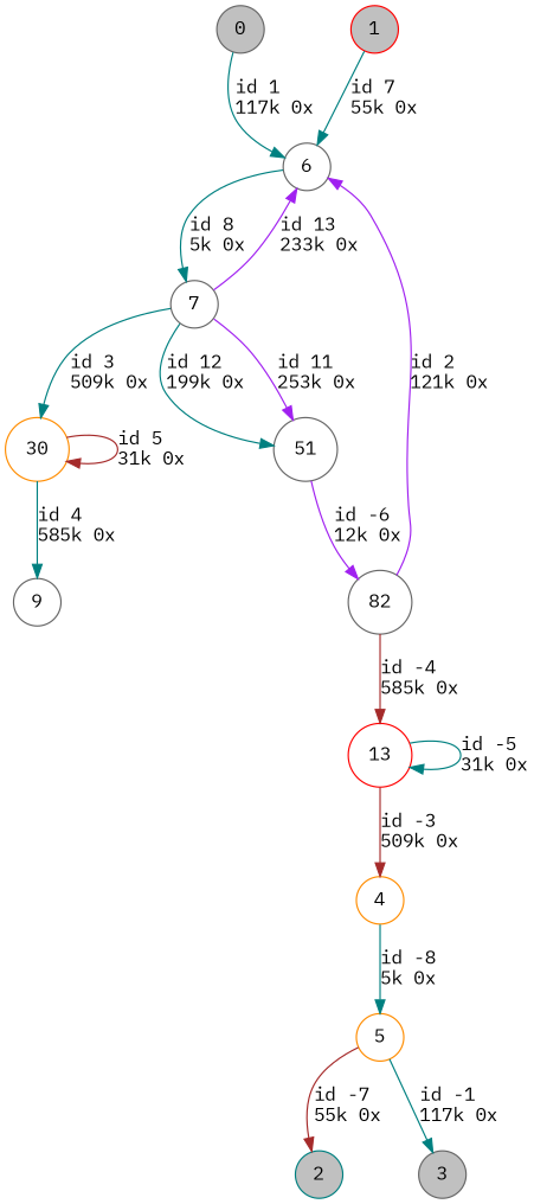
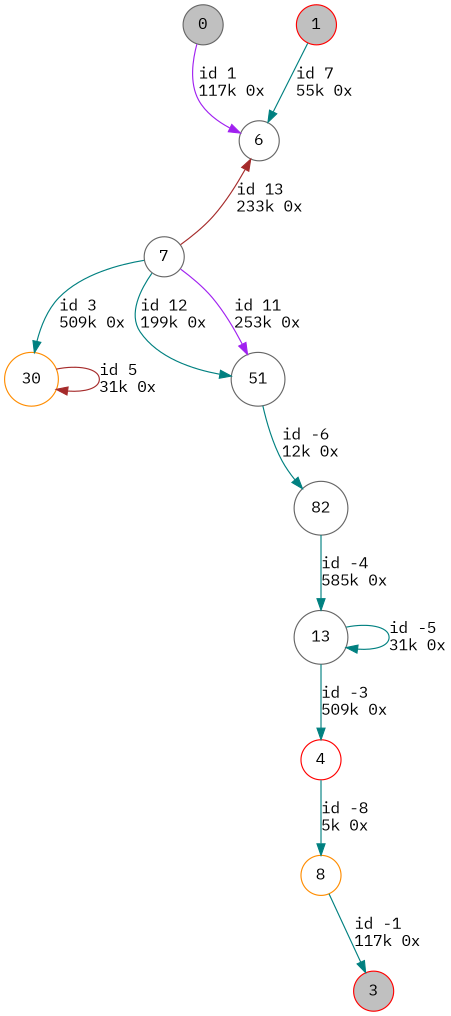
  digraph {
    fontname="IBM Plex Mono"
    nodesep=0.5
    node [color=gray40 fontname="IBM Plex Mono" shape=circle]
    edge [color=teal fontname="IBM Plex Mono"]
    0 [fillcolor=grey height=0.3 style=filled]
    6 [height=0.3]
    7 [height=0.3]
    1 [color=red fillcolor=grey height=0.3 style=filled]
-   2 [color=teal fillcolor=grey height=0.3 style=filled]
-   3 [fillcolor=grey height=0.3 style=filled]
-   5 [color=darkorange height=0.3]
-   4 [color=darkorange height=0.3]
-   9 [height=0.3]
+   3 [color=red fillcolor=grey height=0.3 style=filled]
+   5 [color=darkorange height=0.3 label=8]
+   4 [color=red height=0.3]
    n10 [color=darkorange height=0.3 label=30]
    n11 [height=0.3 label=51]
    n12 [height=0.3 label=82]
-   13 [color=red height=0.3]
-   0 -> 6 [label="id 1\l117k 0x"]
-   6 -> 7 [label="id 8\l5k 0x"]
-   7 -> 6 [color=purple label="id 13\l233k 0x"]
+   13 [height=0.3]
+   0 -> 6 [color=purple label="id 1\l117k 0x"]
+   7 -> 6 [color=brown label="id 13\l233k 0x"]
    7 -> n10 [label="id 3\l509k 0x"]
    7 -> n11 [label="id 12\l199k 0x"]
    7 -> n11 [color=purple label="id 11\l253k 0x"]
    1 -> 6 [label="id 7\l55k 0x"]
-   5 -> 2 [color=brown label="id -7\l55k 0x"]
    5 -> 3 [label="id -1\l117k 0x"]
    4 -> 5 [label="id -8\l5k 0x"]
-   n10 -> 9 [label="id 4\l585k 0x"]
    n10 -> n10 [color=brown label="id 5\l31k 0x"]
-   n11 -> n12 [color=purple label="id -6\l12k 0x"]
-   n12 -> 6 [color=purple label="id 2\l121k 0x"]
-   n12 -> 13 [color=brown label="id -4\l585k 0x"]
-   13 -> 4 [color=brown label="id -3\l509k 0x"]
+   n11 -> n12 [label="id -6\l12k 0x"]
+   n12 -> 13 [label="id -4\l585k 0x"]
+   13 -> 4 [label="id -3\l509k 0x"]
    13 -> 13 [label="id -5\l31k 0x"]
  }
